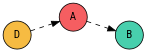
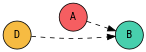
  digraph {
    fontname="Roboto Condensed"
    rankdir=LR
    node [fontcolor="#000000" fontname="Roboto Condensed" shape=circle style=filled]
    edge [fontname="Roboto Condensed" style=dashed]
    A [fillcolor="#f55e61"]
    B [fillcolor="#48cfad"]
    D [fillcolor="#f6bb42"]
    A -> B
-   D -> A
+   D -> B
  }
